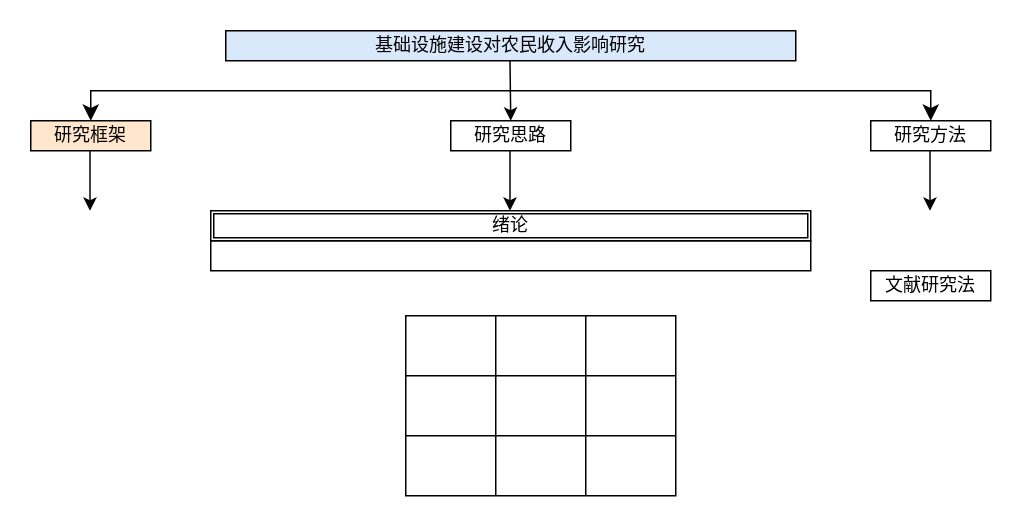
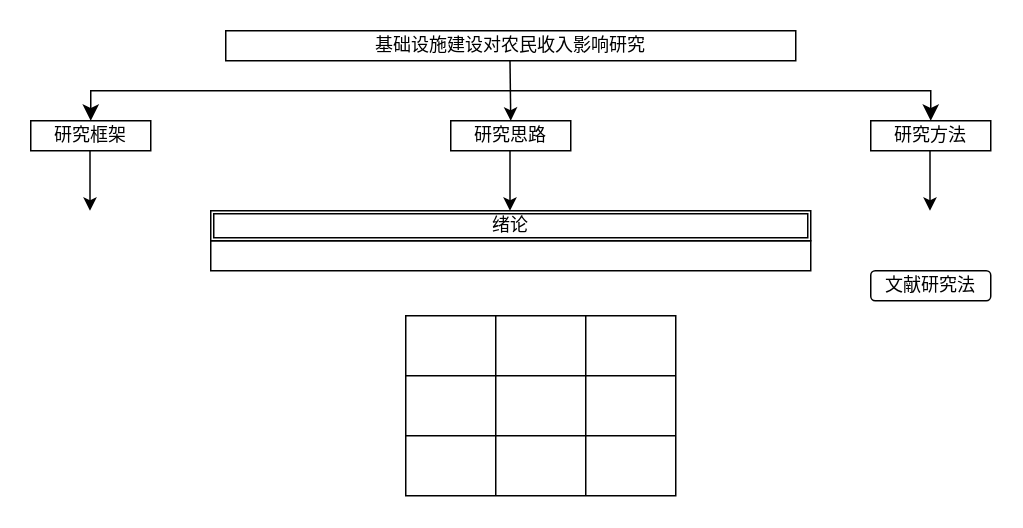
  <mxCell id="0" />
  <mxCell id="1" parent="0" />
- <mxCell id="2" value="基础设施建设对农民收入影响研究" style="rounded=0;whiteSpace=wrap;html=1;fillColor=#dae8fc;" vertex="1" parent="1"><mxGeometry x="150" y="20" width="380" height="20" as="geometry" /></mxCell>
+ <mxCell id="2" value="基础设施建设对农民收入影响研究" style="rounded=0;whiteSpace=wrap;html=1;" vertex="1" parent="1"><mxGeometry x="150" y="20" width="380" height="20" as="geometry" /></mxCell>
  <mxCell id="3" value="" style="endArrow=classic;html=1;rounded=0;" edge="1" parent="1"><mxGeometry width="50" height="50" relative="1" as="geometry"><mxPoint x="339.5" y="40" as="sourcePoint" /><mxPoint x="340" y="80" as="targetPoint" /></mxGeometry></mxCell>
  <mxCell id="4" value="" style="edgeStyle=segmentEdgeStyle;endArrow=classic;html=1;curved=0;rounded=0;endSize=8;startSize=8;" edge="1" parent="1"><mxGeometry width="50" height="50" relative="1" as="geometry"><mxPoint x="340" y="60" as="sourcePoint" /><mxPoint x="620" y="80" as="targetPoint" /></mxGeometry></mxCell>
  <mxCell id="5" value="" style="edgeStyle=segmentEdgeStyle;endArrow=classic;html=1;curved=0;rounded=0;endSize=8;startSize=8;" edge="1" parent="1"><mxGeometry width="50" height="50" relative="1" as="geometry"><mxPoint x="340" y="60" as="sourcePoint" /><mxPoint x="60" y="80" as="targetPoint" /><Array as="points"><mxPoint x="60" y="60" /></Array></mxGeometry></mxCell>
- <mxCell id="6" value="研究框架" style="rounded=0;whiteSpace=wrap;html=1;fillColor=#ffe6cc;" vertex="1" parent="1"><mxGeometry x="20" y="80" width="80" height="20" as="geometry" /></mxCell>
+ <mxCell id="6" value="研究框架" style="rounded=0;whiteSpace=wrap;html=1;" vertex="1" parent="1"><mxGeometry x="20" y="80" width="80" height="20" as="geometry" /></mxCell>
  <mxCell id="7" value="研究方法" style="rounded=0;whiteSpace=wrap;html=1;" vertex="1" parent="1"><mxGeometry x="580" y="80" width="80" height="20" as="geometry" /></mxCell>
  <mxCell id="8" value="研究思路" style="rounded=0;whiteSpace=wrap;html=1;" vertex="1" parent="1"><mxGeometry x="300" y="80" width="80" height="20" as="geometry" /></mxCell>
  <mxCell id="9" value="" style="endArrow=classic;html=1;rounded=0;" edge="1" parent="1"><mxGeometry width="50" height="50" relative="1" as="geometry"><mxPoint x="59.5" y="100" as="sourcePoint" /><mxPoint x="59.5" y="140" as="targetPoint" /><Array as="points"><mxPoint x="59.5" y="120" /></Array></mxGeometry></mxCell>
  <mxCell id="10" value="" style="endArrow=classic;html=1;rounded=0;" edge="1" parent="1"><mxGeometry width="50" height="50" relative="1" as="geometry"><mxPoint x="339.5" y="100" as="sourcePoint" /><mxPoint x="339.5" y="140" as="targetPoint" /><Array as="points"><mxPoint x="339.5" y="120" /></Array></mxGeometry></mxCell>
  <mxCell id="11" value="" style="endArrow=classic;html=1;rounded=0;" edge="1" parent="1"><mxGeometry width="50" height="50" relative="1" as="geometry"><mxPoint x="619.5" y="100" as="sourcePoint" /><mxPoint x="619.5" y="140" as="targetPoint" /><Array as="points"><mxPoint x="619.5" y="120" /></Array></mxGeometry></mxCell>
- <mxCell id="12" value="文献研究法" style="rounded=0;whiteSpace=wrap;html=1;" vertex="1" parent="1"><mxGeometry x="580" y="180" width="80" height="20" as="geometry" /></mxCell>
+ <mxCell id="12" value="文献研究法" style="whiteSpace=wrap;html=1;rounded=1;" vertex="1" parent="1"><mxGeometry x="580" y="180" width="80" height="20" as="geometry" /></mxCell>
  <mxCell id="13" value="" style="rounded=0;whiteSpace=wrap;html=1;" vertex="1" parent="1"><mxGeometry x="140" y="160" width="400" height="20" as="geometry" /></mxCell>
  <mxCell id="14" value="绪论" style="shape=ext;double=1;rounded=0;whiteSpace=wrap;html=1;" vertex="1" parent="1"><mxGeometry x="140" y="140" width="400" height="20" as="geometry" /></mxCell>
  <mxCell id="15" value="" style="shape=table;startSize=0;container=1;collapsible=0;childLayout=tableLayout;fontSize=16;" vertex="1" parent="1"><mxGeometry x="270" y="210" width="180" height="120" as="geometry" /></mxCell>
  <mxCell id="16" value="" style="shape=tableRow;horizontal=0;startSize=0;swimlaneHead=0;swimlaneBody=0;strokeColor=inherit;top=0;left=0;bottom=0;right=0;collapsible=0;dropTarget=0;fillColor=none;points=[[0,0.5],[1,0.5]];portConstraint=eastwest;fontSize=16;flipV=0;flipH=1;movable=0;resizable=0;rotatable=0;deletable=0;editable=0;locked=1;connectable=0;" vertex="1" parent="15"><mxGeometry width="180" height="40" as="geometry" /></mxCell>
  <mxCell id="17" value="" style="shape=partialRectangle;html=1;whiteSpace=wrap;connectable=0;strokeColor=inherit;overflow=hidden;fillColor=none;top=0;left=0;bottom=0;right=0;pointerEvents=1;fontSize=16;" vertex="1" parent="16"><mxGeometry width="60" height="40" as="geometry"><mxRectangle width="60" height="40" as="alternateBounds" /></mxGeometry></mxCell>
  <mxCell id="18" value="" style="shape=partialRectangle;html=1;whiteSpace=wrap;connectable=0;strokeColor=inherit;overflow=hidden;fillColor=none;top=0;left=0;bottom=0;right=0;pointerEvents=1;fontSize=16;" vertex="1" parent="16"><mxGeometry x="60" width="60" height="40" as="geometry"><mxRectangle width="60" height="40" as="alternateBounds" /></mxGeometry></mxCell>
  <mxCell id="19" value="" style="shape=partialRectangle;html=1;whiteSpace=wrap;connectable=0;strokeColor=inherit;overflow=hidden;fillColor=none;top=0;left=0;bottom=0;right=0;pointerEvents=1;fontSize=16;container=1;" vertex="1" parent="16"><mxGeometry x="120" width="60" height="40" as="geometry"><mxRectangle width="60" height="40" as="alternateBounds" /></mxGeometry></mxCell>
  <mxCell id="20" value="" style="shape=tableRow;horizontal=0;startSize=0;swimlaneHead=0;swimlaneBody=0;strokeColor=inherit;top=0;left=0;bottom=0;right=0;collapsible=0;dropTarget=0;fillColor=none;points=[[0,0.5],[1,0.5]];portConstraint=eastwest;fontSize=16;" vertex="1" parent="15"><mxGeometry y="40" width="180" height="40" as="geometry" /></mxCell>
  <mxCell id="21" value="" style="shape=partialRectangle;html=1;whiteSpace=wrap;connectable=0;strokeColor=inherit;overflow=hidden;fillColor=none;top=0;left=0;bottom=0;right=0;pointerEvents=1;fontSize=16;" vertex="1" parent="20"><mxGeometry width="60" height="40" as="geometry"><mxRectangle width="60" height="40" as="alternateBounds" /></mxGeometry></mxCell>
  <mxCell id="22" value="" style="shape=partialRectangle;html=1;whiteSpace=wrap;connectable=0;strokeColor=inherit;overflow=hidden;fillColor=none;top=0;left=0;bottom=0;right=0;pointerEvents=1;fontSize=16;" vertex="1" parent="20"><mxGeometry x="60" width="60" height="40" as="geometry"><mxRectangle width="60" height="40" as="alternateBounds" /></mxGeometry></mxCell>
  <mxCell id="23" value="" style="shape=partialRectangle;html=1;whiteSpace=wrap;connectable=0;strokeColor=inherit;overflow=hidden;fillColor=none;top=0;left=0;bottom=0;right=0;pointerEvents=1;fontSize=16;" vertex="1" parent="20"><mxGeometry x="120" width="60" height="40" as="geometry"><mxRectangle width="60" height="40" as="alternateBounds" /></mxGeometry></mxCell>
  <mxCell id="24" value="" style="shape=tableRow;horizontal=0;startSize=0;swimlaneHead=0;swimlaneBody=0;strokeColor=inherit;top=0;left=0;bottom=0;right=0;collapsible=0;dropTarget=0;fillColor=none;points=[[0,0.5],[1,0.5]];portConstraint=eastwest;fontSize=16;" vertex="1" parent="15"><mxGeometry y="80" width="180" height="40" as="geometry" /></mxCell>
  <mxCell id="25" value="" style="shape=partialRectangle;html=1;whiteSpace=wrap;connectable=0;strokeColor=inherit;overflow=hidden;fillColor=none;top=0;left=0;bottom=0;right=0;pointerEvents=1;fontSize=16;" vertex="1" parent="24"><mxGeometry width="60" height="40" as="geometry"><mxRectangle width="60" height="40" as="alternateBounds" /></mxGeometry></mxCell>
  <mxCell id="26" value="" style="shape=partialRectangle;html=1;whiteSpace=wrap;connectable=0;strokeColor=inherit;overflow=hidden;fillColor=none;top=0;left=0;bottom=0;right=0;pointerEvents=1;fontSize=16;" vertex="1" parent="24"><mxGeometry x="60" width="60" height="40" as="geometry"><mxRectangle width="60" height="40" as="alternateBounds" /></mxGeometry></mxCell>
  <mxCell id="27" value="" style="shape=partialRectangle;html=1;whiteSpace=wrap;connectable=0;strokeColor=inherit;overflow=hidden;fillColor=none;top=0;left=0;bottom=0;right=0;pointerEvents=1;fontSize=16;" vertex="1" parent="24"><mxGeometry x="120" width="60" height="40" as="geometry"><mxRectangle width="60" height="40" as="alternateBounds" /></mxGeometry></mxCell>
